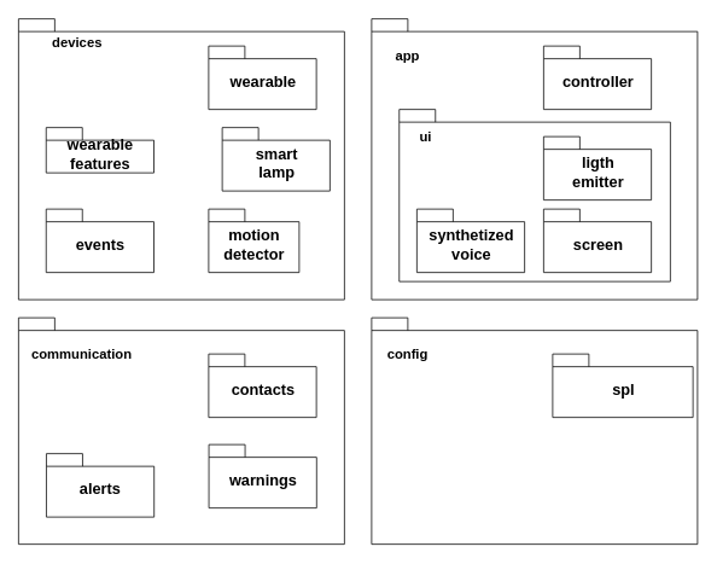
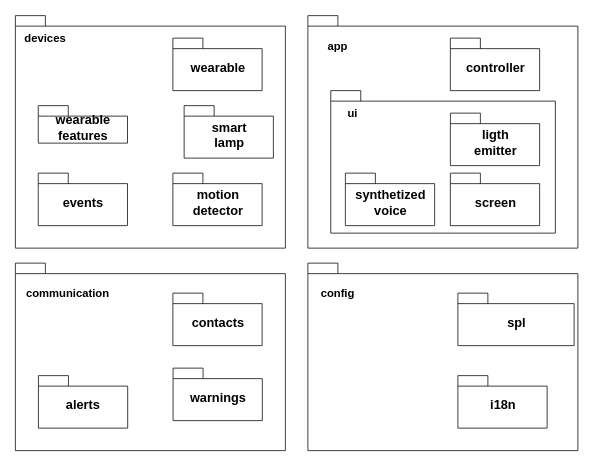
  <mxCell id="0" />
  <mxCell id="1" parent="0" />
  <mxCell id="2" value="" style="shape=folder;fontStyle=1;spacingTop=10;tabWidth=40;tabHeight=14;tabPosition=left;html=1;" parent="1" vertex="1"><mxGeometry x="410" y="350" width="360" height="250" as="geometry" /></mxCell>
  <mxCell id="3" value="&lt;b&gt;&lt;font style=&quot;font-size: 15px&quot;&gt;config&lt;/font&gt;&lt;/b&gt;" style="text;html=1;strokeColor=none;fillColor=none;align=center;verticalAlign=middle;whiteSpace=wrap;rounded=0;" parent="1" vertex="1"><mxGeometry x="430" y="380" width="40" height="20" as="geometry" /></mxCell>
  <mxCell id="4" value="" style="shape=folder;fontStyle=1;spacingTop=10;tabWidth=40;tabHeight=14;tabPosition=left;html=1;" parent="1" vertex="1"><mxGeometry x="20" y="20" width="360" height="310" as="geometry" /></mxCell>
  <mxCell id="5" value="" style="shape=folder;fontStyle=1;spacingTop=10;tabWidth=40;tabHeight=14;tabPosition=left;html=1;" parent="1" vertex="1"><mxGeometry x="20" y="350" width="360" height="250" as="geometry" /></mxCell>
  <mxCell id="6" value="&lt;font style=&quot;font-size: 17px&quot;&gt;alerts&lt;br&gt;&lt;/font&gt;" style="shape=folder;fontStyle=1;spacingTop=10;tabWidth=40;tabHeight=14;tabPosition=left;html=1;" parent="1" vertex="1"><mxGeometry x="50.75" y="500" width="119" height="70" as="geometry" /></mxCell>
  <mxCell id="7" value="&lt;font style=&quot;font-size: 17px&quot;&gt;warnings&lt;br&gt;&lt;/font&gt;" style="shape=folder;fontStyle=1;spacingTop=10;tabWidth=40;tabHeight=14;tabPosition=left;html=1;" parent="1" vertex="1"><mxGeometry x="230.25" y="490" width="119" height="70" as="geometry" /></mxCell>
  <mxCell id="8" value="&lt;b&gt;&lt;font style=&quot;font-size: 15px&quot;&gt;communication&lt;/font&gt;&lt;/b&gt;" style="text;html=1;strokeColor=none;fillColor=none;align=center;verticalAlign=middle;whiteSpace=wrap;rounded=0;" parent="1" vertex="1"><mxGeometry x="70" y="380" width="40" height="20" as="geometry" /></mxCell>
- <mxCell id="9" value="&lt;b&gt;&lt;font style=&quot;font-size: 15px&quot;&gt;devices&lt;/font&gt;&lt;/b&gt;" style="text;html=1;strokeColor=none;fillColor=none;align=center;verticalAlign=middle;whiteSpace=wrap;rounded=0;" parent="1" vertex="1"><mxGeometry x="65" y="35" width="40" height="20" as="geometry" /></mxCell>
+ <mxCell id="9" value="&lt;b&gt;&lt;font style=&quot;font-size: 15px&quot;&gt;devices&lt;/font&gt;&lt;/b&gt;" style="text;html=1;strokeColor=none;fillColor=none;align=center;verticalAlign=middle;whiteSpace=wrap;rounded=0;" parent="1" vertex="1"><mxGeometry x="40" width="40" height="20" as="geometry" y="40" /></mxCell>
+ <mxCell id="10" value="&lt;font style=&quot;font-size: 17px&quot;&gt;i18n&lt;br&gt;&lt;/font&gt;" style="shape=folder;fontStyle=1;spacingTop=10;tabWidth=40;tabHeight=14;tabPosition=left;html=1;" parent="1" vertex="1"><mxGeometry x="610" y="500" width="119" height="70" as="geometry" /></mxCell>
  <mxCell id="11" value="&lt;font style=&quot;font-size: 17px&quot;&gt;spl&lt;br&gt;&lt;/font&gt;" style="shape=folder;fontStyle=1;spacingTop=10;tabWidth=40;tabHeight=14;tabPosition=left;html=1;" parent="1" vertex="1"><mxGeometry x="610" y="390" width="155" height="70" as="geometry" /></mxCell>
- <mxCell id="12" value="&lt;font style=&quot;font-size: 17px&quot;&gt;motion&lt;br&gt;detector&lt;br&gt;&lt;/font&gt;" style="shape=folder;fontStyle=1;spacingTop=10;tabWidth=40;tabHeight=14;tabPosition=left;html=1;" parent="1" vertex="1"><mxGeometry x="230" y="230" width="100" height="70" as="geometry" /></mxCell>
+ <mxCell id="12" value="&lt;font style=&quot;font-size: 17px&quot;&gt;motion&lt;br&gt;detector&lt;br&gt;&lt;/font&gt;" style="shape=folder;fontStyle=1;spacingTop=10;tabWidth=40;tabHeight=14;tabPosition=left;html=1;" parent="1" vertex="1"><mxGeometry x="230" y="230" width="119" height="70" as="geometry" /></mxCell>
  <mxCell id="13" value="&lt;font style=&quot;font-size: 17px&quot;&gt;events&lt;br&gt;&lt;/font&gt;" style="shape=folder;fontStyle=1;spacingTop=10;tabWidth=40;tabHeight=14;tabPosition=left;html=1;" parent="1" vertex="1"><mxGeometry x="50.5" y="230" width="119" height="70" as="geometry" /></mxCell>
  <mxCell id="14" value="" style="shape=folder;fontStyle=1;spacingTop=10;tabWidth=40;tabHeight=14;tabPosition=left;html=1;" parent="1" vertex="1"><mxGeometry x="410" y="20" width="360" height="310" as="geometry" /></mxCell>
  <mxCell id="15" value="&lt;b&gt;&lt;font style=&quot;font-size: 15px&quot;&gt;app&lt;/font&gt;&lt;/b&gt;" style="text;html=1;strokeColor=none;fillColor=none;align=center;verticalAlign=middle;whiteSpace=wrap;rounded=0;" parent="1" vertex="1"><mxGeometry x="430" y="50" width="40" height="20" as="geometry" /></mxCell>
  <mxCell id="16" value="&lt;font style=&quot;font-size: 17px&quot;&gt;controller&lt;br&gt;&lt;/font&gt;" style="shape=folder;fontStyle=1;spacingTop=10;tabWidth=40;tabHeight=14;tabPosition=left;html=1;" parent="1" vertex="1"><mxGeometry x="600" y="50" width="119" height="70" as="geometry" /></mxCell>
  <mxCell id="17" value="&lt;font style=&quot;font-size: 17px&quot;&gt;&lt;br&gt;&lt;/font&gt;" style="shape=folder;fontStyle=1;spacingTop=10;tabWidth=40;tabHeight=14;tabPosition=left;html=1;" parent="1" vertex="1"><mxGeometry x="440.5" y="120" width="299.5" height="190" as="geometry" /></mxCell>
  <mxCell id="18" value="&lt;font style=&quot;font-size: 17px&quot;&gt;contacts&lt;br&gt;&lt;/font&gt;" style="shape=folder;fontStyle=1;spacingTop=10;tabWidth=40;tabHeight=14;tabPosition=left;html=1;" parent="1" vertex="1"><mxGeometry x="230" y="390" width="119" height="70" as="geometry" /></mxCell>
  <mxCell id="19" value="&lt;font style=&quot;font-size: 17px&quot;&gt;smart&lt;br&gt;lamp&lt;br&gt;&lt;/font&gt;" style="shape=folder;fontStyle=1;spacingTop=10;tabWidth=40;tabHeight=14;tabPosition=left;html=1;" vertex="1" parent="1"><mxGeometry x="245" y="140" width="119" height="70" as="geometry" /></mxCell>
  <mxCell id="20" value="&lt;font style=&quot;font-size: 17px&quot;&gt;wearable&lt;br&gt;features&lt;br&gt;&lt;/font&gt;" style="shape=folder;fontStyle=1;spacingTop=10;tabWidth=40;tabHeight=14;tabPosition=left;html=1;" vertex="1" parent="1"><mxGeometry x="50.5" y="140" width="119" height="50" as="geometry" /></mxCell>
  <mxCell id="21" value="&lt;font style=&quot;font-size: 17px&quot;&gt;wearable&lt;br&gt;&lt;/font&gt;" style="shape=folder;fontStyle=1;spacingTop=10;tabWidth=40;tabHeight=14;tabPosition=left;html=1;" vertex="1" parent="1"><mxGeometry x="230" y="50" width="119" height="70" as="geometry" /></mxCell>
  <mxCell id="22" value="&lt;b&gt;&lt;font style=&quot;font-size: 15px&quot;&gt;ui&lt;/font&gt;&lt;/b&gt;" style="text;html=1;strokeColor=none;fillColor=none;align=center;verticalAlign=middle;whiteSpace=wrap;rounded=0;" vertex="1" parent="1"><mxGeometry x="450" y="140" width="40" height="20" as="geometry" /></mxCell>
  <mxCell id="23" value="&lt;font style=&quot;font-size: 17px&quot;&gt;synthetized&lt;br&gt;voice&lt;br&gt;&lt;/font&gt;" style="shape=folder;fontStyle=1;spacingTop=10;tabWidth=40;tabHeight=14;tabPosition=left;html=1;" vertex="1" parent="1"><mxGeometry x="460" y="230" width="119" height="70" as="geometry" /></mxCell>
  <mxCell id="24" value="&lt;font style=&quot;font-size: 17px&quot;&gt;screen&lt;span style=&quot;color: rgba(0 , 0 , 0 , 0) ; font-family: monospace ; font-size: 0px ; font-weight: 400&quot;&gt;%3CmxGraphModel%3E%3Croot%3E%3CmxCell%20id%3D%220%22%2F%3E%3CmxCell%20id%3D%221%22%20parent%3D%220%22%2F%3E%3CmxCell%20id%3D%222%22%20value%3D%22%26lt%3Bfont%20style%3D%26quot%3Bfont-size%3A%2017px%26quot%3B%26gt%3BSynthetized%26lt%3Bbr%26gt%3BVoice%26lt%3Bbr%26gt%3B%26lt%3B%2Ffont%26gt%3B%22%20style%3D%22shape%3Dfolder%3BfontStyle%3D1%3BspacingTop%3D10%3BtabWidth%3D40%3BtabHeight%3D14%3BtabPosition%3Dleft%3Bhtml%3D1%3B%22%20vertex%3D%221%22%20parent%3D%221%22%3E%3CmxGeometry%20x%3D%22490%22%20y%3D%22160%22%20width%3D%22119%22%20height%3D%2270%22%20as%3D%22geometry%22%2F%3E%3C%2FmxCell%3E%3C%2Froot%3E%3C%2FmxGraphModel%3E&lt;/span&gt;&lt;br&gt;&lt;/font&gt;" style="shape=folder;fontStyle=1;spacingTop=10;tabWidth=40;tabHeight=14;tabPosition=left;html=1;" vertex="1" parent="1"><mxGeometry x="600" y="230" width="119" height="70" as="geometry" /></mxCell>
  <mxCell id="25" value="&lt;font style=&quot;font-size: 17px&quot;&gt;ligth&lt;br&gt;emitter&lt;br&gt;&lt;/font&gt;" style="shape=folder;fontStyle=1;spacingTop=10;tabWidth=40;tabHeight=14;tabPosition=left;html=1;" vertex="1" parent="1"><mxGeometry x="600" y="150" width="119" height="70" as="geometry" /></mxCell>
